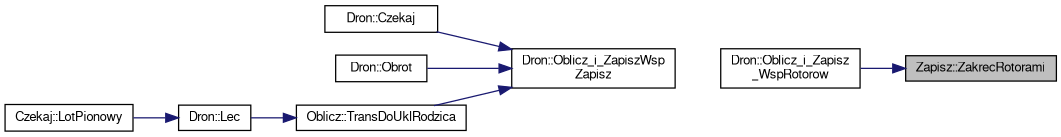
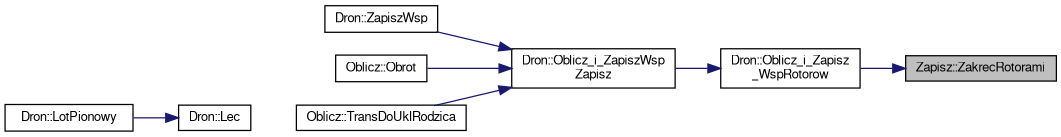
  digraph {
    rankdir=RL
    node [color=black fillcolor=white fontname=FreeSans fontsize=10 shape=record style=filled]
    edge [color=midnightblue dir=back fontname=FreeSans fontsize=10 labelfontname=FreeSans labelfontsize=10 style=solid]
    n1 [fillcolor=grey75 fontcolor=black height=0.2 label="Zapisz::ZakrecRotorami" width=0.4]
    n2 [height=0.2 label="Dron::Oblicz_i_Zapisz\l_WspRotorow" width=0.4]
    n3 [height=0.2 label="Dron::Oblicz_i_ZapiszWsp\lZapisz" width=0.4]
-   n4 [height=0.2 label="Dron::Czekaj" width=0.4]
-   n5 [height=0.2 label="Dron::Obrot" width=0.4]
+   n4 [height=0.2 label="Dron::ZapiszWsp" width=0.4]
+   n5 [height=0.2 label="Oblicz::Obrot" width=0.4]
    n6 [height=0.2 label="Oblicz::TransDoUklRodzica" width=0.4]
    n7 [height=0.2 label="Dron::Lec" width=0.4]
-   n8 [height=0.2 label="Czekaj::LotPionowy" width=0.4]
+   n8 [height=0.2 label="Dron::LotPionowy" width=0.4]
    n1 -> n2
+   n2 -> n3
    n3 -> n4
    n3 -> n5
    n3 -> n6
-   n6 -> n7
    n7 -> n8
  }
